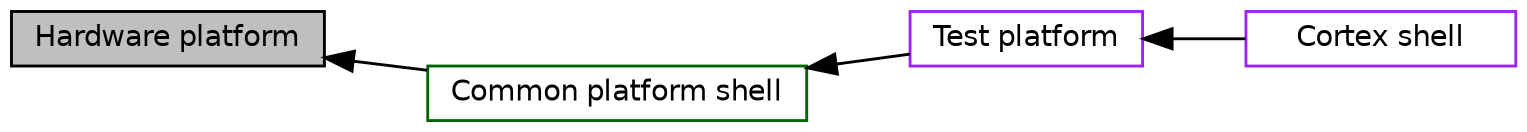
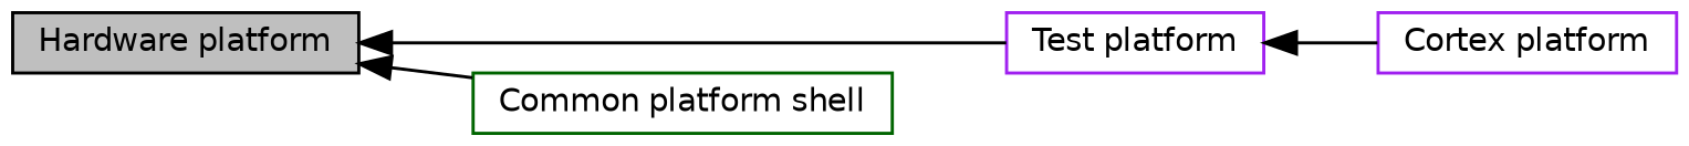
  digraph {
    rankdir=LR
    node [color=purple fontname=Helvetica fontsize=10 shape=box]
    edge [dir=back fontname=Helvetica fontsize=10 labelfontname=Helvetica labelfontsize=10 shape=plaintext style=solid]
-   n1 [height=0.2 label="Cortex shell" width=0.4]
+   n1 [height=0.2 label="Cortex platform" width=0.4]
    n2 [height=0.2 label="Test platform" width=0.4]
    n3 [color=black fillcolor=grey75 fontcolor=black height=0.2 label="Hardware platform" style=filled width=0.4]
    n4 [color=darkgreen height=0.2 label="Common platform shell" width=0.4]
    n2 -> n1
-   n4 -> n2
+   n3 -> n2
    n3 -> n4
  }
